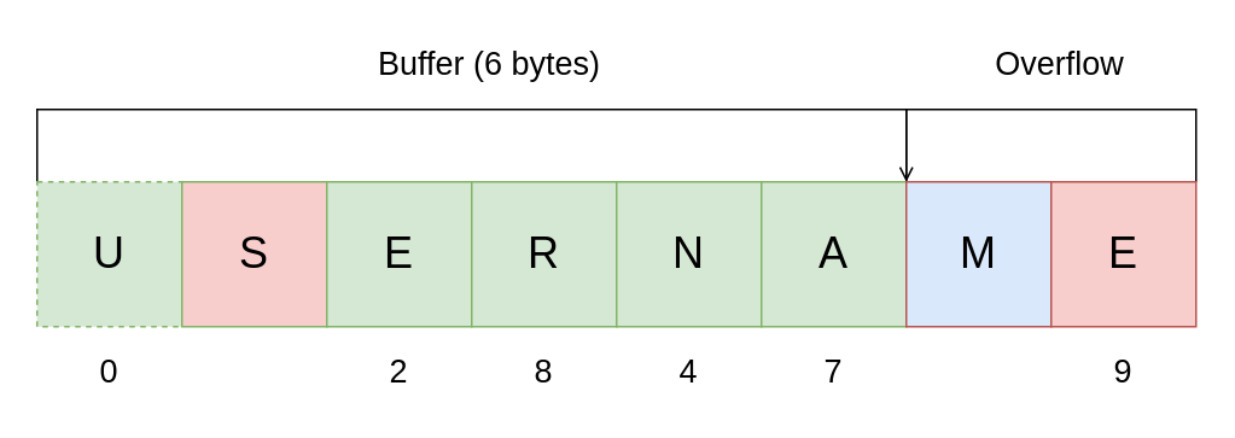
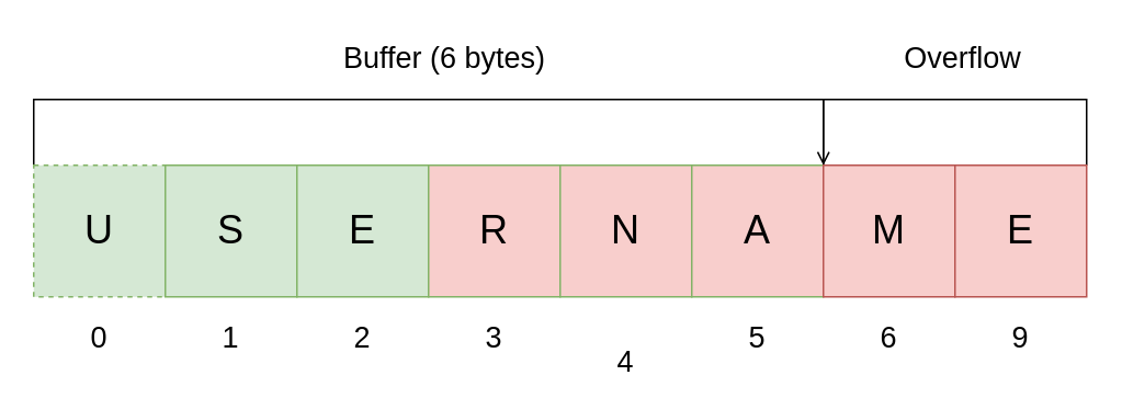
  <mxCell id="0" />
  <mxCell id="1" parent="0" />
  <mxCell id="2" style="edgeStyle=orthogonalEdgeStyle;rounded=0;orthogonalLoop=1;jettySize=auto;html=1;exitX=0;exitY=0;exitDx=0;exitDy=0;entryX=0;entryY=0;entryDx=0;entryDy=0;endArrow=open;endFill=0;" edge="1" parent="1" source="3" target="10"><mxGeometry relative="1" as="geometry"><mxPoint x="20" y="50" as="targetPoint" /><Array as="points"><mxPoint x="20" y="60" /><mxPoint x="500" y="60" /></Array></mxGeometry></mxCell>
  <mxCell id="3" value="U" style="whiteSpace=wrap;html=1;aspect=fixed;fontSize=24;fillColor=#d5e8d4;strokeColor=#82b366;dashed=1;" vertex="1" parent="1"><mxGeometry x="20" y="100" width="80" height="80" as="geometry" /></mxCell>
- <mxCell id="4" value="S" style="whiteSpace=wrap;html=1;aspect=fixed;fontSize=24;fillColor=#f8cecc;strokeColor=#82b366;" vertex="1" parent="1"><mxGeometry x="100" y="100" width="80" height="80" as="geometry" /></mxCell>
+ <mxCell id="4" value="S" style="whiteSpace=wrap;html=1;aspect=fixed;fontSize=24;fillColor=#d5e8d4;strokeColor=#82b366;" vertex="1" parent="1"><mxGeometry x="100" y="100" width="80" height="80" as="geometry" /></mxCell>
  <mxCell id="5" value="E" style="whiteSpace=wrap;html=1;aspect=fixed;fontSize=24;fillColor=#d5e8d4;strokeColor=#82b366;" vertex="1" parent="1"><mxGeometry x="180" y="100" width="80" height="80" as="geometry" /></mxCell>
- <mxCell id="6" value="R" style="whiteSpace=wrap;html=1;aspect=fixed;fontSize=24;fillColor=#d5e8d4;strokeColor=#82b366;" vertex="1" parent="1"><mxGeometry x="260" y="100" width="80" height="80" as="geometry" /></mxCell>
- <mxCell id="7" value="N" style="whiteSpace=wrap;html=1;aspect=fixed;fontSize=24;fillColor=#d5e8d4;strokeColor=#82b366;" vertex="1" parent="1"><mxGeometry x="340" y="100" width="80" height="80" as="geometry" /></mxCell>
+ <mxCell id="6" value="R" style="whiteSpace=wrap;html=1;aspect=fixed;fontSize=24;fillColor=#f8cecc;strokeColor=#82b366;" vertex="1" parent="1"><mxGeometry x="260" y="100" width="80" height="80" as="geometry" /></mxCell>
+ <mxCell id="7" value="N" style="whiteSpace=wrap;html=1;aspect=fixed;fontSize=24;fillColor=#f8cecc;strokeColor=#82b366;" vertex="1" parent="1"><mxGeometry x="340" y="100" width="80" height="80" as="geometry" /></mxCell>
  <mxCell id="8" style="edgeStyle=orthogonalEdgeStyle;rounded=0;orthogonalLoop=1;jettySize=auto;html=1;exitX=1;exitY=0;exitDx=0;exitDy=0;entryX=1;entryY=0;entryDx=0;entryDy=0;endArrow=none;endFill=0;" edge="1" parent="1" source="9" target="11"><mxGeometry relative="1" as="geometry"><Array as="points"><mxPoint x="500" y="60" /><mxPoint x="660" y="60" /></Array></mxGeometry></mxCell>
- <mxCell id="9" value="A" style="whiteSpace=wrap;html=1;aspect=fixed;fontSize=24;fillColor=#d5e8d4;strokeColor=#82b366;" vertex="1" parent="1"><mxGeometry x="420" y="100" width="80" height="80" as="geometry" /></mxCell>
- <mxCell id="10" value="M" style="whiteSpace=wrap;html=1;aspect=fixed;fontSize=24;fillColor=#dae8fc;strokeColor=#b85450;" vertex="1" parent="1"><mxGeometry x="500" y="100" width="80" height="80" as="geometry" /></mxCell>
+ <mxCell id="9" value="A" style="whiteSpace=wrap;html=1;aspect=fixed;fontSize=24;fillColor=#f8cecc;strokeColor=#82b366;" vertex="1" parent="1"><mxGeometry x="420" y="100" width="80" height="80" as="geometry" /></mxCell>
+ <mxCell id="10" value="M" style="whiteSpace=wrap;html=1;aspect=fixed;fontSize=24;fillColor=#f8cecc;strokeColor=#b85450;" vertex="1" parent="1"><mxGeometry x="500" y="100" width="80" height="80" as="geometry" /></mxCell>
  <mxCell id="11" value="E" style="whiteSpace=wrap;html=1;aspect=fixed;fontSize=24;fillColor=#f8cecc;strokeColor=#b85450;" vertex="1" parent="1"><mxGeometry x="580" y="100" width="80" height="80" as="geometry" /></mxCell>
  <mxCell id="12" value="Buffer (6 bytes)" style="text;html=1;align=center;verticalAlign=middle;whiteSpace=wrap;rounded=0;fontSize=18;" vertex="1" parent="1"><mxGeometry x="205" y="20" width="130" height="30" as="geometry" /></mxCell>
  <mxCell id="13" value="Overflow" style="text;html=1;align=center;verticalAlign=middle;whiteSpace=wrap;rounded=0;fontSize=18;" vertex="1" parent="1"><mxGeometry x="520" y="20" width="130" height="30" as="geometry" /></mxCell>
  <mxCell id="14" value="0" style="text;html=1;align=center;verticalAlign=middle;whiteSpace=wrap;rounded=0;fontSize=18;" vertex="1" parent="1"><mxGeometry x="30" y="190" width="60" height="30" as="geometry" /></mxCell>
+ <mxCell id="15" value="1" style="text;html=1;align=center;verticalAlign=middle;whiteSpace=wrap;rounded=0;fontSize=18;" vertex="1" parent="1"><mxGeometry x="110" y="190" width="60" height="30" as="geometry" /></mxCell>
  <mxCell id="16" value="2" style="text;html=1;align=center;verticalAlign=middle;whiteSpace=wrap;rounded=0;fontSize=18;" vertex="1" parent="1"><mxGeometry x="190" y="190" width="60" height="30" as="geometry" /></mxCell>
- <mxCell id="17" value="8" style="text;html=1;align=center;verticalAlign=middle;whiteSpace=wrap;rounded=0;fontSize=18;" vertex="1" parent="1"><mxGeometry x="270" y="190" width="60" height="30" as="geometry" /></mxCell>
- <mxCell id="18" value="4" style="text;html=1;align=center;verticalAlign=middle;whiteSpace=wrap;rounded=0;fontSize=18;" vertex="1" parent="1"><mxGeometry x="350" y="190" width="60" height="30" as="geometry" /></mxCell>
- <mxCell id="19" value="7" style="text;html=1;align=center;verticalAlign=middle;whiteSpace=wrap;rounded=0;fontSize=18;" vertex="1" parent="1"><mxGeometry x="430" y="190" width="60" height="30" as="geometry" /></mxCell>
+ <mxCell id="17" value="3" style="text;html=1;align=center;verticalAlign=middle;whiteSpace=wrap;rounded=0;fontSize=18;" vertex="1" parent="1"><mxGeometry x="270" y="190" width="60" height="30" as="geometry" /></mxCell>
+ <mxCell id="18" value="4" style="text;html=1;align=center;verticalAlign=middle;whiteSpace=wrap;rounded=0;fontSize=18;" vertex="1" parent="1"><mxGeometry x="350" y="205" width="60" height="30" as="geometry" /></mxCell>
+ <mxCell id="19" value="5" style="text;html=1;align=center;verticalAlign=middle;whiteSpace=wrap;rounded=0;fontSize=18;" vertex="1" parent="1"><mxGeometry x="430" y="190" width="60" height="30" as="geometry" /></mxCell>
+ <mxCell id="20" value="6" style="text;html=1;align=center;verticalAlign=middle;whiteSpace=wrap;rounded=0;fontSize=18;" vertex="1" parent="1"><mxGeometry x="510" y="190" width="60" height="30" as="geometry" /></mxCell>
  <mxCell id="21" value="9" style="text;html=1;align=center;verticalAlign=middle;whiteSpace=wrap;rounded=0;fontSize=18;" vertex="1" parent="1"><mxGeometry x="590" y="190" width="60" height="30" as="geometry" /></mxCell>
